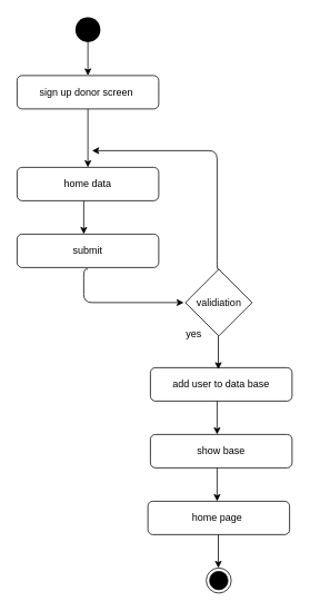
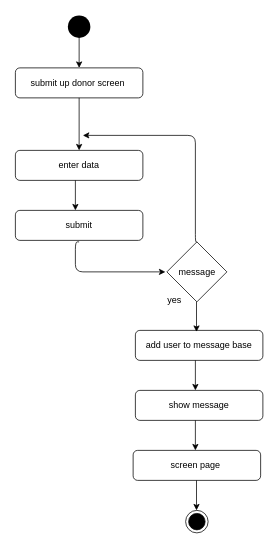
  <mxCell id="0" />
  <mxCell id="1" parent="0" />
  <mxCell id="2" value="" style="ellipse;fillColor=#000000;strokeColor=none;" vertex="1" parent="1"><mxGeometry x="90" y="20" width="30" height="30" as="geometry" /></mxCell>
  <mxCell id="3" value="" style="edgeStyle=segmentEdgeStyle;endArrow=classic;html=1;exitX=0.5;exitY=1;exitDx=0;exitDy=0;" edge="1" parent="1" source="2"><mxGeometry width="50" height="50" relative="1" as="geometry"><mxPoint x="80" y="130" as="sourcePoint" /><mxPoint x="105" y="90" as="targetPoint" /></mxGeometry></mxCell>
- <mxCell id="4" value="sign up donor screen&amp;nbsp;" style="shape=ext;rounded=1;html=1;whiteSpace=wrap;" vertex="1" parent="1"><mxGeometry x="20" y="90" width="170" height="40" as="geometry" /></mxCell>
+ <mxCell id="4" value="submit up donor screen&amp;nbsp;" style="shape=ext;rounded=1;html=1;whiteSpace=wrap;" vertex="1" parent="1"><mxGeometry x="20" y="90" width="170" height="40" as="geometry" /></mxCell>
  <mxCell id="5" value="" style="edgeStyle=segmentEdgeStyle;endArrow=classic;html=1;exitX=0.5;exitY=1;exitDx=0;exitDy=0;" edge="1" parent="1" source="4"><mxGeometry width="50" height="50" relative="1" as="geometry"><mxPoint x="105" y="160" as="sourcePoint" /><mxPoint x="105" y="200" as="targetPoint" /></mxGeometry></mxCell>
- <mxCell id="6" value="home data" style="shape=ext;rounded=1;html=1;whiteSpace=wrap;" vertex="1" parent="1"><mxGeometry x="20" y="200" width="170" height="40" as="geometry" /></mxCell>
+ <mxCell id="6" value="enter data" style="shape=ext;rounded=1;html=1;whiteSpace=wrap;" vertex="1" parent="1"><mxGeometry x="20" y="200" width="170" height="40" as="geometry" /></mxCell>
  <mxCell id="7" value="" style="edgeStyle=segmentEdgeStyle;endArrow=classic;html=1;exitX=0.5;exitY=1;exitDx=0;exitDy=0;" edge="1" parent="1"><mxGeometry width="50" height="50" relative="1" as="geometry"><mxPoint x="105" y="322" as="sourcePoint" /><mxPoint x="220" y="362" as="targetPoint" /><Array as="points"><mxPoint x="100" y="322" /><mxPoint x="100" y="362" /></Array></mxGeometry></mxCell>
  <mxCell id="8" value="" style="rhombus;whiteSpace=wrap;html=1;" vertex="1" parent="1"><mxGeometry x="222" y="322" width="80" height="80" as="geometry" /></mxCell>
- <mxCell id="9" value="validiation" style="text;html=1;align=center;verticalAlign=middle;resizable=0;points=[];autosize=1;" vertex="1" parent="1"><mxGeometry x="227" y="352" width="70" height="20" as="geometry" /></mxCell>
+ <mxCell id="9" value="message" style="text;html=1;align=center;verticalAlign=middle;resizable=0;points=[];autosize=1;" vertex="1" parent="1"><mxGeometry x="227" y="352" width="70" height="20" as="geometry" /></mxCell>
  <mxCell id="10" value="" style="edgeStyle=segmentEdgeStyle;endArrow=classic;html=1;exitX=0.5;exitY=0;exitDx=0;exitDy=0;" edge="1" parent="1" source="8"><mxGeometry width="50" height="50" relative="1" as="geometry"><mxPoint x="230" y="220" as="sourcePoint" /><mxPoint x="110" y="180" as="targetPoint" /><Array as="points"><mxPoint x="260" y="180" /></Array></mxGeometry></mxCell>
  <mxCell id="11" value="submit" style="shape=ext;rounded=1;html=1;whiteSpace=wrap;" vertex="1" parent="1"><mxGeometry x="20" y="280" width="170" height="40" as="geometry" /></mxCell>
  <mxCell id="12" value="" style="edgeStyle=segmentEdgeStyle;endArrow=classic;html=1;exitX=0.5;exitY=1;exitDx=0;exitDy=0;" edge="1" parent="1"><mxGeometry width="50" height="50" relative="1" as="geometry"><mxPoint x="100" y="240" as="sourcePoint" /><mxPoint x="100" y="280" as="targetPoint" /></mxGeometry></mxCell>
- <mxCell id="13" value="add user to data base" style="shape=ext;rounded=1;html=1;whiteSpace=wrap;" vertex="1" parent="1"><mxGeometry x="180" y="440" width="170" height="40" as="geometry" /></mxCell>
+ <mxCell id="13" value="add user to message base" style="shape=ext;rounded=1;html=1;whiteSpace=wrap;" vertex="1" parent="1"><mxGeometry x="180" y="440" width="170" height="40" as="geometry" /></mxCell>
  <mxCell id="14" value="" style="edgeStyle=segmentEdgeStyle;endArrow=classic;html=1;exitX=0.5;exitY=1;exitDx=0;exitDy=0;" edge="1" parent="1"><mxGeometry width="50" height="50" relative="1" as="geometry"><mxPoint x="260" y="480" as="sourcePoint" /><mxPoint x="260" y="520" as="targetPoint" /></mxGeometry></mxCell>
  <mxCell id="15" value="" style="edgeStyle=segmentEdgeStyle;endArrow=classic;html=1;exitX=0.5;exitY=1;exitDx=0;exitDy=0;" edge="1" parent="1"><mxGeometry width="50" height="50" relative="1" as="geometry"><mxPoint x="261.5" y="402" as="sourcePoint" /><mxPoint x="261.5" y="442" as="targetPoint" /></mxGeometry></mxCell>
- <mxCell id="16" value="show base" style="shape=ext;rounded=1;html=1;whiteSpace=wrap;" vertex="1" parent="1"><mxGeometry x="180" y="520" width="170" height="40" as="geometry" /></mxCell>
- <mxCell id="17" value="home page&amp;nbsp;" style="shape=ext;rounded=1;html=1;whiteSpace=wrap;" vertex="1" parent="1"><mxGeometry x="177" y="600" width="170" height="40" as="geometry" /></mxCell>
+ <mxCell id="16" value="show message" style="shape=ext;rounded=1;html=1;whiteSpace=wrap;" vertex="1" parent="1"><mxGeometry x="180" y="520" width="170" height="40" as="geometry" /></mxCell>
+ <mxCell id="17" value="screen page&amp;nbsp;" style="shape=ext;rounded=1;html=1;whiteSpace=wrap;" vertex="1" parent="1"><mxGeometry x="177" y="600" width="170" height="40" as="geometry" /></mxCell>
  <mxCell id="18" value="" style="edgeStyle=segmentEdgeStyle;endArrow=classic;html=1;exitX=0.5;exitY=1;exitDx=0;exitDy=0;" edge="1" parent="1"><mxGeometry width="50" height="50" relative="1" as="geometry"><mxPoint x="260" y="560" as="sourcePoint" /><mxPoint x="260" y="600" as="targetPoint" /></mxGeometry></mxCell>
  <mxCell id="19" value="" style="ellipse;html=1;shape=endState;fillColor=#000000;strokeColor=#000000;" vertex="1" parent="1"><mxGeometry x="247" y="680" width="30" height="30" as="geometry" /></mxCell>
  <mxCell id="20" value="" style="edgeStyle=segmentEdgeStyle;endArrow=classic;html=1;exitX=0.5;exitY=1;exitDx=0;exitDy=0;" edge="1" parent="1"><mxGeometry width="50" height="50" relative="1" as="geometry"><mxPoint x="261.5" y="640" as="sourcePoint" /><mxPoint x="261.5" y="680" as="targetPoint" /></mxGeometry></mxCell>
  <mxCell id="21" value="yes" style="text;html=1;align=center;verticalAlign=middle;resizable=0;points=[];autosize=1;" vertex="1" parent="1"><mxGeometry x="217" y="390" width="30" height="20" as="geometry" /></mxCell>
